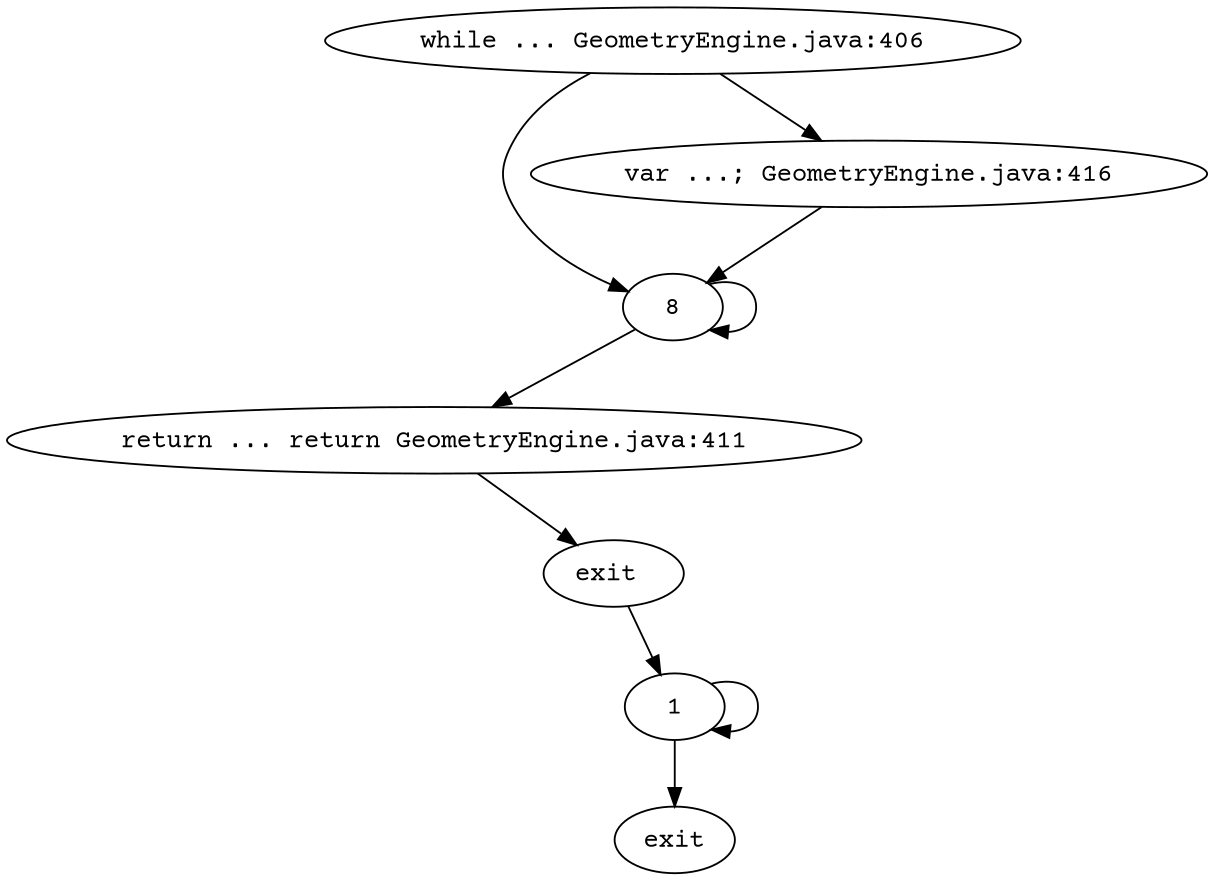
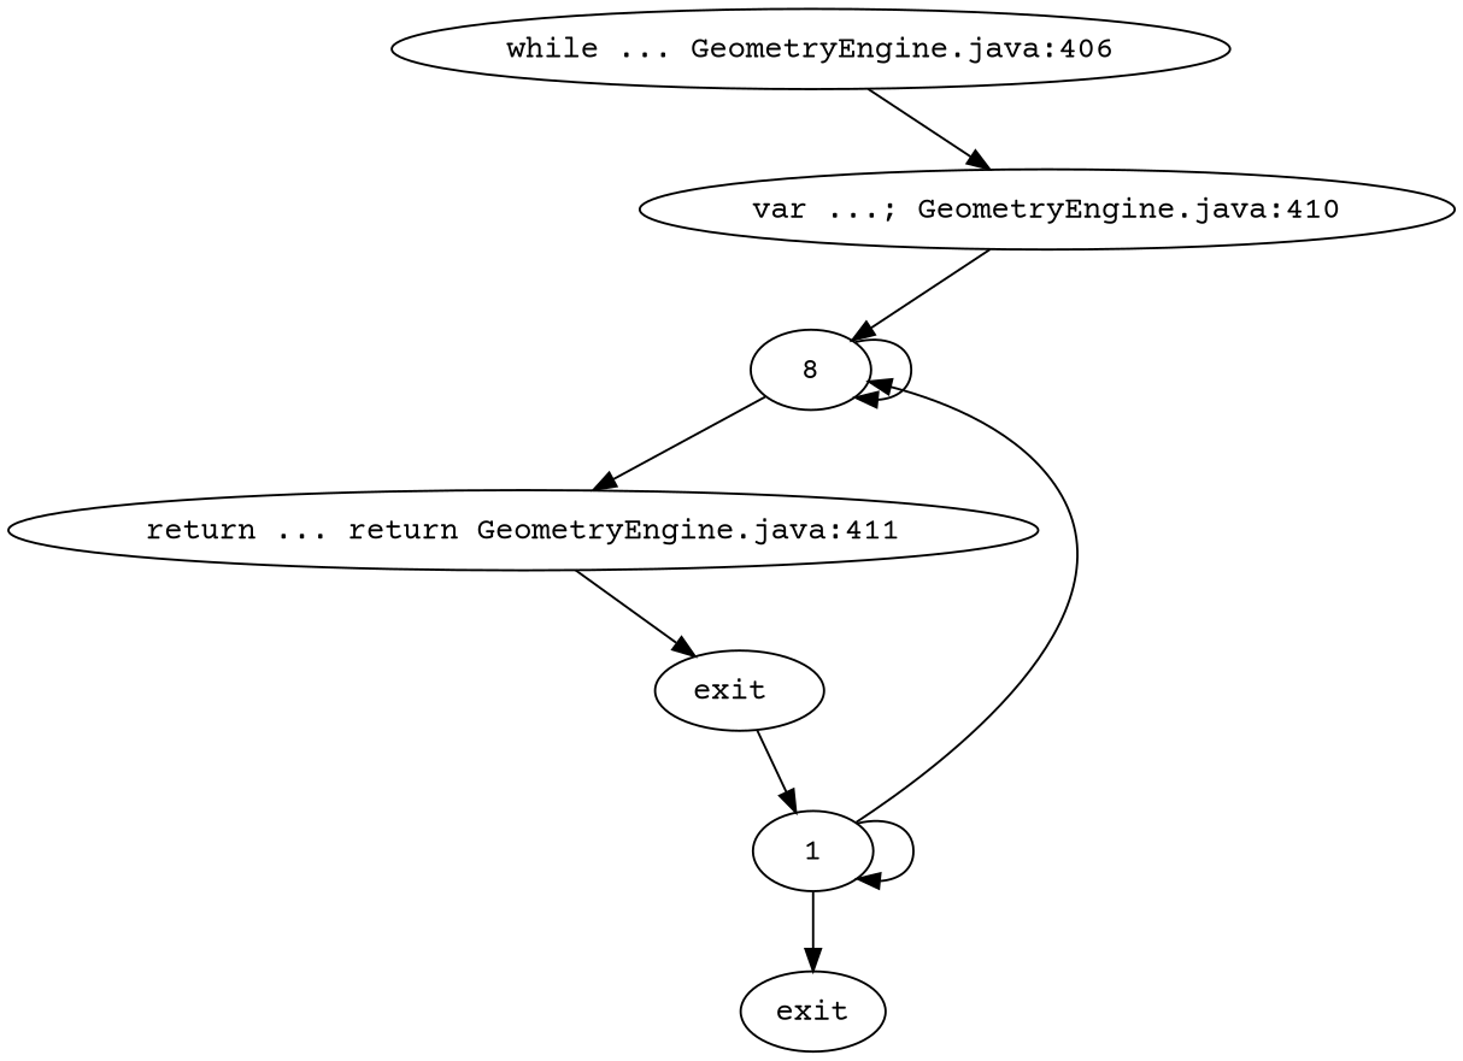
  strict digraph {
    fontname="Courier Prime"
    node [fontname="Courier Prime"]
    edge [fontname="Courier Prime"]
    n1 [label=8]
    "while ... GeometryEngine.java:406"
-   "var ...; GeometryEngine.java:410" [label="var ...; GeometryEngine.java:416"]
+   "var ...; GeometryEngine.java:410"
    n4 [label="return ... return GeometryEngine.java:411"]
    "exit "
    1
    exit
    n1 -> n1
    n1 -> n4
-   "while ... GeometryEngine.java:406" -> n1
+   1 -> n1
    "while ... GeometryEngine.java:406" -> "var ...; GeometryEngine.java:410"
    "var ...; GeometryEngine.java:410" -> n1
    n4 -> "exit "
    "exit " -> 1
    1 -> 1
    1 -> exit
  }
